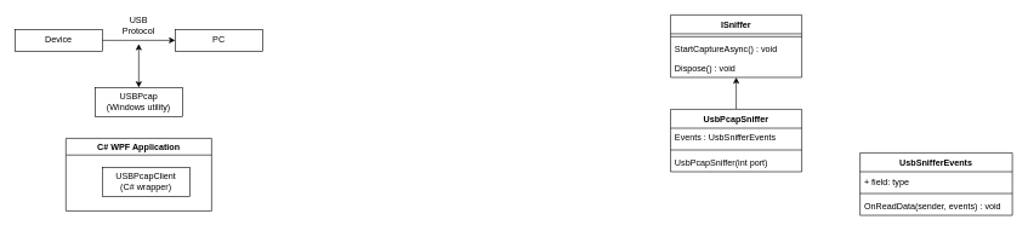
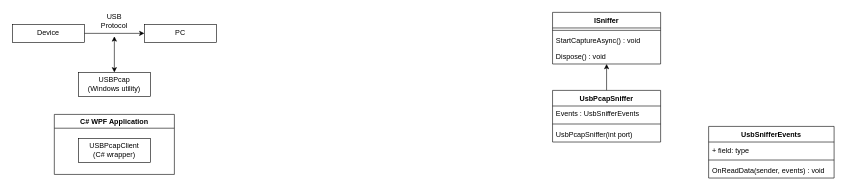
  <mxCell id="0" />
  <mxCell id="1" parent="0" />
  <mxCell id="2" style="edgeStyle=orthogonalEdgeStyle;rounded=0;orthogonalLoop=1;jettySize=auto;html=1;exitX=1;exitY=0.5;exitDx=0;exitDy=0;entryX=0;entryY=0.5;entryDx=0;entryDy=0;" edge="1" parent="1" source="3" target="4"><mxGeometry relative="1" as="geometry"><Array as="points"><mxPoint x="190" y="55" /><mxPoint x="190" y="55" /></Array></mxGeometry></mxCell>
  <mxCell id="3" value="Device" style="rounded=0;whiteSpace=wrap;html=1;" vertex="1" parent="1"><mxGeometry x="20" y="40" width="120" height="30" as="geometry" /></mxCell>
  <mxCell id="4" value="PC" style="rounded=0;whiteSpace=wrap;html=1;" vertex="1" parent="1"><mxGeometry x="240" y="40" width="120" height="30" as="geometry" /></mxCell>
  <mxCell id="5" value="USB Protocol" style="text;html=1;strokeColor=none;fillColor=none;align=center;verticalAlign=middle;whiteSpace=wrap;rounded=0;" vertex="1" parent="1"><mxGeometry x="160" y="20" width="60" height="30" as="geometry" /></mxCell>
  <mxCell id="6" value="USBPcap &lt;br&gt;(Windows utility)" style="rounded=0;whiteSpace=wrap;html=1;" vertex="1" parent="1"><mxGeometry x="130" y="120" width="120" height="40" as="geometry" /></mxCell>
  <mxCell id="7" style="edgeStyle=orthogonalEdgeStyle;rounded=0;orthogonalLoop=1;jettySize=auto;html=1;exitX=0.5;exitY=1;exitDx=0;exitDy=0;" edge="1" parent="1" source="6" target="6"><mxGeometry relative="1" as="geometry" /></mxCell>
  <mxCell id="8" value="" style="endArrow=classic;startArrow=classic;html=1;rounded=0;exitX=0.5;exitY=0;exitDx=0;exitDy=0;" edge="1" parent="1" source="6"><mxGeometry width="50" height="50" relative="1" as="geometry"><mxPoint x="300" y="220" as="sourcePoint" /><mxPoint x="190" y="60" as="targetPoint" /></mxGeometry></mxCell>
  <mxCell id="9" value="C# WPF Application" style="swimlane;" vertex="1" parent="1"><mxGeometry x="90" y="190" width="200" height="100" as="geometry" /></mxCell>
- <mxCell id="10" value="USBPcapClient&lt;br&gt;(C# wrapper)" style="rounded=0;whiteSpace=wrap;html=1;" vertex="1" parent="9"><mxGeometry x="50" y="40" width="120" height="40" as="geometry" /></mxCell>
+ <mxCell id="10" value="USBPcapClient&lt;br&gt;(C# wrapper)" style="rounded=0;whiteSpace=wrap;html=1;" vertex="1" parent="9"><mxGeometry x="40" y="40" width="120" height="40" as="geometry" /></mxCell>
  <mxCell id="11" value="ISniffer" style="swimlane;fontStyle=1;align=center;verticalAlign=top;childLayout=stackLayout;horizontal=1;startSize=26;horizontalStack=0;resizeParent=1;resizeParentMax=0;resizeLast=0;collapsible=1;marginBottom=0;" vertex="1" parent="1"><mxGeometry x="920" y="20" width="180" height="86" as="geometry" /></mxCell>
  <mxCell id="12" value="" style="line;strokeWidth=1;fillColor=none;align=left;verticalAlign=middle;spacingTop=-1;spacingLeft=3;spacingRight=3;rotatable=0;labelPosition=right;points=[];portConstraint=eastwest;" vertex="1" parent="11"><mxGeometry y="26" width="180" height="8" as="geometry" /></mxCell>
  <mxCell id="13" value="StartCaptureAsync() : void" style="text;strokeColor=none;fillColor=none;align=left;verticalAlign=top;spacingLeft=4;spacingRight=4;overflow=hidden;rotatable=0;points=[[0,0.5],[1,0.5]];portConstraint=eastwest;" vertex="1" parent="11"><mxGeometry y="34" width="180" height="26" as="geometry" /></mxCell>
  <mxCell id="14" value="Dispose() : void" style="text;strokeColor=none;fillColor=none;align=left;verticalAlign=top;spacingLeft=4;spacingRight=4;overflow=hidden;rotatable=0;points=[[0,0.5],[1,0.5]];portConstraint=eastwest;" vertex="1" parent="11"><mxGeometry y="60" width="180" height="26" as="geometry" /></mxCell>
  <mxCell id="15" style="edgeStyle=orthogonalEdgeStyle;rounded=0;orthogonalLoop=1;jettySize=auto;html=1;exitX=0.5;exitY=0;exitDx=0;exitDy=0;" edge="1" parent="1" source="16" target="11"><mxGeometry relative="1" as="geometry" /></mxCell>
  <mxCell id="16" value="UsbPcapSniffer" style="swimlane;fontStyle=1;align=center;verticalAlign=top;childLayout=stackLayout;horizontal=1;startSize=26;horizontalStack=0;resizeParent=1;resizeParentMax=0;resizeLast=0;collapsible=1;marginBottom=0;" vertex="1" parent="1"><mxGeometry x="920" y="150" width="180" height="86" as="geometry" /></mxCell>
  <mxCell id="17" value="Events : UsbSnifferEvents" style="text;strokeColor=none;fillColor=none;align=left;verticalAlign=top;spacingLeft=4;spacingRight=4;overflow=hidden;rotatable=0;points=[[0,0.5],[1,0.5]];portConstraint=eastwest;" vertex="1" parent="16"><mxGeometry y="26" width="180" height="26" as="geometry" /></mxCell>
  <mxCell id="18" value="" style="line;strokeWidth=1;fillColor=none;align=left;verticalAlign=middle;spacingTop=-1;spacingLeft=3;spacingRight=3;rotatable=0;labelPosition=right;points=[];portConstraint=eastwest;" vertex="1" parent="16"><mxGeometry y="52" width="180" height="8" as="geometry" /></mxCell>
  <mxCell id="19" value="UsbPcapSniffer(int port)" style="text;strokeColor=none;fillColor=none;align=left;verticalAlign=top;spacingLeft=4;spacingRight=4;overflow=hidden;rotatable=0;points=[[0,0.5],[1,0.5]];portConstraint=eastwest;" vertex="1" parent="16"><mxGeometry y="60" width="180" height="26" as="geometry" /></mxCell>
  <mxCell id="20" value="UsbSnifferEvents" style="swimlane;fontStyle=1;align=center;verticalAlign=top;childLayout=stackLayout;horizontal=1;startSize=26;horizontalStack=0;resizeParent=1;resizeParentMax=0;resizeLast=0;collapsible=1;marginBottom=0;" vertex="1" parent="1"><mxGeometry x="1180" y="210" width="209" height="86" as="geometry" /></mxCell>
  <mxCell id="21" value="+ field: type" style="text;strokeColor=none;fillColor=none;align=left;verticalAlign=top;spacingLeft=4;spacingRight=4;overflow=hidden;rotatable=0;points=[[0,0.5],[1,0.5]];portConstraint=eastwest;" vertex="1" parent="20"><mxGeometry y="26" width="209" height="26" as="geometry" /></mxCell>
  <mxCell id="22" value="" style="line;strokeWidth=1;fillColor=none;align=left;verticalAlign=middle;spacingTop=-1;spacingLeft=3;spacingRight=3;rotatable=0;labelPosition=right;points=[];portConstraint=eastwest;" vertex="1" parent="20"><mxGeometry y="52" width="209" height="8" as="geometry" /></mxCell>
  <mxCell id="23" value="OnReadData(sender, events) : void" style="text;strokeColor=none;fillColor=none;align=left;verticalAlign=top;spacingLeft=4;spacingRight=4;overflow=hidden;rotatable=0;points=[[0,0.5],[1,0.5]];portConstraint=eastwest;" vertex="1" parent="20"><mxGeometry y="60" width="209" height="26" as="geometry" /></mxCell>
